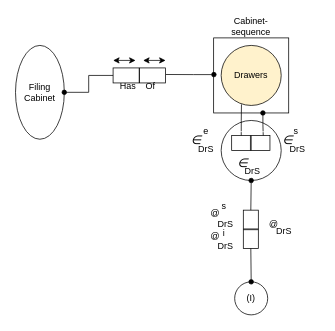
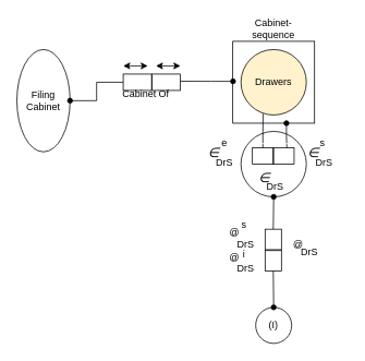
  <mxCell id="0" />
  <mxCell id="1" parent="0" />
  <mxCell id="2" value="" style="ellipse;whiteSpace=wrap;html=1;aspect=fixed;" vertex="1" parent="1"><mxGeometry x="294" y="160" width="80" height="80" as="geometry" /></mxCell>
  <mxCell id="3" value="" style="rounded=0;whiteSpace=wrap;html=1;" parent="1" vertex="1"><mxGeometry x="284" y="50" width="100" height="100" as="geometry" /></mxCell>
  <mxCell id="4" value="Drawers" style="ellipse;whiteSpace=wrap;html=1;aspect=fixed;fillColor=#fff2cc;" parent="1" vertex="1"><mxGeometry x="294" y="60" width="80" height="80" as="geometry" /></mxCell>
  <mxCell id="5" value="Cabinet-sequence" style="text;html=1;strokeColor=none;fillColor=none;align=center;verticalAlign=middle;whiteSpace=wrap;rounded=0;" parent="1" vertex="1"><mxGeometry x="304" y="20" width="60" height="30" as="geometry" /></mxCell>
  <mxCell id="6" value="&lt;div&gt;Filing&lt;/div&gt;&lt;div&gt;Cabinet&lt;br&gt;&lt;/div&gt;" style="ellipse;whiteSpace=wrap;html=1;aspect=fixed;" vertex="1" parent="1"><mxGeometry x="20" y="60" width="65" height="125" as="geometry" /></mxCell>
  <mxCell id="7" value="" style="shape=process;whiteSpace=wrap;html=1;backgroundOutline=1;size=0.5;" vertex="1" parent="1"><mxGeometry x="150" y="90" width="70" height="20" as="geometry" /></mxCell>
  <mxCell id="8" value="" style="endArrow=none;html=1;rounded=0;exitX=1;exitY=0.5;exitDx=0;exitDy=0;entryX=0;entryY=0.5;entryDx=0;entryDy=0;edgeStyle=orthogonalEdgeStyle;strokeColor=default;startArrow=oval;startFill=1;" edge="1" parent="1" source="6" target="7"><mxGeometry width="50" height="50" relative="1" as="geometry"><mxPoint x="480" y="60" as="sourcePoint" /><mxPoint x="530" y="10" as="targetPoint" /></mxGeometry></mxCell>
  <mxCell id="9" value="" style="endArrow=none;html=1;rounded=0;edgeStyle=orthogonalEdgeStyle;entryX=0.84;entryY=-0.042;entryDx=0;entryDy=0;startArrow=oval;startFill=1;entryPerimeter=0;exitX=0.003;exitY=0.489;exitDx=0;exitDy=0;bendable=0;movable=1;noJump=0;flowAnimation=0;ignoreEdge=0;orthogonalLoop=0;orthogonal=0;enumerate=0;comic=0;exitPerimeter=0;" edge="1" parent="1" source="3" target="11"><mxGeometry width="50" height="50" relative="1" as="geometry"><mxPoint x="280" y="100" as="sourcePoint" /><mxPoint x="280" y="100" as="targetPoint" /></mxGeometry></mxCell>
- <mxCell id="10" value="Has" style="text;html=1;strokeColor=none;fillColor=none;align=center;verticalAlign=middle;whiteSpace=wrap;rounded=0;" vertex="1" parent="1"><mxGeometry x="140" y="100" width="60" height="30" as="geometry" /></mxCell>
+ <mxCell id="10" value="Cabinet" style="text;html=1;strokeColor=none;fillColor=none;align=center;verticalAlign=middle;whiteSpace=wrap;rounded=0;" vertex="1" parent="1"><mxGeometry x="140" y="100" width="60" height="30" as="geometry" /></mxCell>
  <mxCell id="11" value="Of" style="text;html=1;strokeColor=none;fillColor=none;align=center;verticalAlign=middle;whiteSpace=wrap;rounded=0;" vertex="1" parent="1"><mxGeometry x="170" y="100" width="60" height="30" as="geometry" /></mxCell>
  <mxCell id="12" value="" style="endArrow=classic;startArrow=classic;html=1;rounded=0;edgeStyle=orthogonalEdgeStyle;" edge="1" parent="1"><mxGeometry width="50" height="50" relative="1" as="geometry"><mxPoint x="150" y="80" as="sourcePoint" /><mxPoint x="180" y="80" as="targetPoint" /></mxGeometry></mxCell>
  <mxCell id="13" value="" style="endArrow=classic;startArrow=classic;html=1;rounded=0;edgeStyle=orthogonalEdgeStyle;" edge="1" parent="1"><mxGeometry width="50" height="50" relative="1" as="geometry"><mxPoint x="190" y="80" as="sourcePoint" /><mxPoint x="220" y="80" as="targetPoint" /></mxGeometry></mxCell>
  <mxCell id="14" value="" style="shape=process;whiteSpace=wrap;html=1;backgroundOutline=1;size=0.5;" vertex="1" parent="1"><mxGeometry x="308" y="180" width="51" height="20" as="geometry" /></mxCell>
  <mxCell id="15" value="DrS" style="text;html=1;strokeColor=none;fillColor=none;align=center;verticalAlign=middle;whiteSpace=wrap;rounded=0;" vertex="1" parent="1"><mxGeometry x="266" y="190" width="16" height="15" as="geometry" /></mxCell>
  <mxCell id="16" value="&lt;font style=&quot;font-size: 16px;&quot;&gt;&lt;dfn class=&quot;glossary&quot;&gt;∈&lt;/dfn&gt;&lt;/font&gt;" style="text;whiteSpace=wrap;html=1;" vertex="1" parent="1"><mxGeometry x="252" y="170" width="40" height="40" as="geometry" /></mxCell>
  <mxCell id="17" value="e" style="text;html=1;strokeColor=none;fillColor=none;align=center;verticalAlign=middle;whiteSpace=wrap;rounded=0;" vertex="1" parent="1"><mxGeometry x="244" y="160" width="60" height="30" as="geometry" /></mxCell>
  <mxCell id="18" value="DrS" style="text;html=1;strokeColor=none;fillColor=none;align=center;verticalAlign=middle;whiteSpace=wrap;rounded=0;" vertex="1" parent="1"><mxGeometry x="328" y="220" width="16" height="15" as="geometry" /></mxCell>
  <mxCell id="19" value="&lt;font style=&quot;font-size: 16px;&quot;&gt;&lt;dfn class=&quot;glossary&quot;&gt;∈&lt;/dfn&gt;&lt;/font&gt;" style="text;whiteSpace=wrap;html=1;" vertex="1" parent="1"><mxGeometry x="314" y="200" width="40" height="40" as="geometry" /></mxCell>
  <mxCell id="20" value="DrS" style="text;html=1;strokeColor=none;fillColor=none;align=center;verticalAlign=middle;whiteSpace=wrap;rounded=0;" vertex="1" parent="1"><mxGeometry x="388" y="190" width="16" height="15" as="geometry" /></mxCell>
  <mxCell id="21" value="&lt;font style=&quot;font-size: 16px;&quot;&gt;&lt;dfn class=&quot;glossary&quot;&gt;∈&lt;/dfn&gt;&lt;/font&gt;" style="text;whiteSpace=wrap;html=1;" vertex="1" parent="1"><mxGeometry x="374" y="170" width="40" height="40" as="geometry" /></mxCell>
  <mxCell id="22" value="s" style="text;html=1;strokeColor=none;fillColor=none;align=center;verticalAlign=middle;whiteSpace=wrap;rounded=0;allowArrows=0;connectable=0;" vertex="1" parent="1"><mxGeometry x="364" y="160" width="60" height="30" as="geometry" /></mxCell>
  <mxCell id="23" value="" style="endArrow=none;html=1;rounded=0;exitX=0.656;exitY=1;exitDx=0;exitDy=0;entryX=0.825;entryY=0;entryDx=0;entryDy=0;edgeStyle=orthogonalEdgeStyle;strokeColor=default;startArrow=oval;startFill=1;exitPerimeter=0;entryPerimeter=0;" edge="1" parent="1" source="3" target="14"><mxGeometry width="50" height="50" relative="1" as="geometry"><mxPoint x="110" y="110" as="sourcePoint" /><mxPoint x="160" y="110" as="targetPoint" /></mxGeometry></mxCell>
  <mxCell id="24" value="" style="endArrow=none;html=1;rounded=0;edgeStyle=orthogonalEdgeStyle;exitX=0.25;exitY=0;exitDx=0;exitDy=0;entryX=0.338;entryY=0.982;entryDx=0;entryDy=0;entryPerimeter=0;" edge="1" parent="1" source="14" target="4"><mxGeometry width="50" height="50" relative="1" as="geometry"><mxPoint x="380" y="160" as="sourcePoint" /><mxPoint x="430" y="110" as="targetPoint" /></mxGeometry></mxCell>
  <mxCell id="25" value="" style="endArrow=classic;startArrow=classic;html=1;rounded=0;strokeColor=#FFFFFF;shadow=0;strokeWidth=1;" edge="1" parent="1"><mxGeometry width="50" height="50" relative="1" as="geometry"><mxPoint x="308" y="174.83" as="sourcePoint" /><mxPoint x="360" y="175" as="targetPoint" /></mxGeometry></mxCell>
  <mxCell id="26" value="" style="shape=process;whiteSpace=wrap;html=1;backgroundOutline=1;size=0.5;rotation=-90;" vertex="1" parent="1"><mxGeometry x="308" y="295" width="51" height="20" as="geometry" /></mxCell>
  <mxCell id="27" value="" style="endArrow=oval;html=1;rounded=0;entryX=0.5;entryY=1;entryDx=0;entryDy=0;exitX=1;exitY=0.5;exitDx=0;exitDy=0;startArrow=none;startFill=0;endFill=1;" edge="1" parent="1" source="26" target="19"><mxGeometry width="50" height="50" relative="1" as="geometry"><mxPoint x="280" y="310" as="sourcePoint" /><mxPoint x="330" y="260" as="targetPoint" /></mxGeometry></mxCell>
  <mxCell id="28" value="(I)" style="ellipse;whiteSpace=wrap;html=1;aspect=fixed;" vertex="1" parent="1"><mxGeometry x="312" y="375" width="44" height="44" as="geometry" /></mxCell>
  <mxCell id="29" value="" style="endArrow=oval;html=1;rounded=0;entryX=0.5;entryY=0;entryDx=0;entryDy=0;exitX=0;exitY=0.5;exitDx=0;exitDy=0;startArrow=none;startFill=0;endFill=1;" edge="1" parent="1" source="26" target="28"><mxGeometry width="50" height="50" relative="1" as="geometry"><mxPoint x="344" y="290" as="sourcePoint" /><mxPoint x="344" y="250" as="targetPoint" /></mxGeometry></mxCell>
  <mxCell id="30" value="DrS" style="text;html=1;strokeColor=none;fillColor=none;align=center;verticalAlign=middle;whiteSpace=wrap;rounded=0;" vertex="1" parent="1"><mxGeometry x="292" y="290" width="16" height="15" as="geometry" /></mxCell>
  <mxCell id="31" value="&lt;dfn&gt;@&lt;/dfn&gt;" style="text;whiteSpace=wrap;html=1;" vertex="1" parent="1"><mxGeometry x="278" y="270" width="40" height="40" as="geometry" /></mxCell>
  <mxCell id="32" value="s" style="text;html=1;strokeColor=none;fillColor=none;align=center;verticalAlign=middle;whiteSpace=wrap;rounded=0;allowArrows=0;connectable=0;" vertex="1" parent="1"><mxGeometry x="268" y="260" width="60" height="30" as="geometry" /></mxCell>
  <mxCell id="33" value="DrS" style="text;html=1;strokeColor=none;fillColor=none;align=center;verticalAlign=middle;whiteSpace=wrap;rounded=0;" vertex="1" parent="1"><mxGeometry x="292" y="320" width="16" height="15" as="geometry" /></mxCell>
  <mxCell id="34" value="&lt;dfn&gt;@&lt;/dfn&gt;" style="text;whiteSpace=wrap;html=1;" vertex="1" parent="1"><mxGeometry x="278" y="300" width="40" height="40" as="geometry" /></mxCell>
  <mxCell id="35" value="i" style="text;html=1;strokeColor=none;fillColor=none;align=center;verticalAlign=middle;whiteSpace=wrap;rounded=0;allowArrows=0;connectable=0;" vertex="1" parent="1"><mxGeometry x="268" y="295" width="60" height="30" as="geometry" /></mxCell>
  <mxCell id="36" value="DrS" style="text;html=1;strokeColor=none;fillColor=none;align=center;verticalAlign=middle;whiteSpace=wrap;rounded=0;" vertex="1" parent="1"><mxGeometry x="370" y="295" width="16" height="25" as="geometry" /></mxCell>
  <mxCell id="37" value="&lt;dfn&gt;@&lt;/dfn&gt;" style="text;whiteSpace=wrap;html=1;" vertex="1" parent="1"><mxGeometry x="356" y="285" width="40" height="40" as="geometry" /></mxCell>
  <mxCell id="38" value="" style="endArrow=classic;startArrow=classic;html=1;rounded=0;strokeColor=#FFFFFF;shadow=0;strokeWidth=1;" edge="1" parent="1"><mxGeometry width="50" height="50" relative="1" as="geometry"><mxPoint x="350" y="280" as="sourcePoint" /><mxPoint x="350" y="330" as="targetPoint" /></mxGeometry></mxCell>
